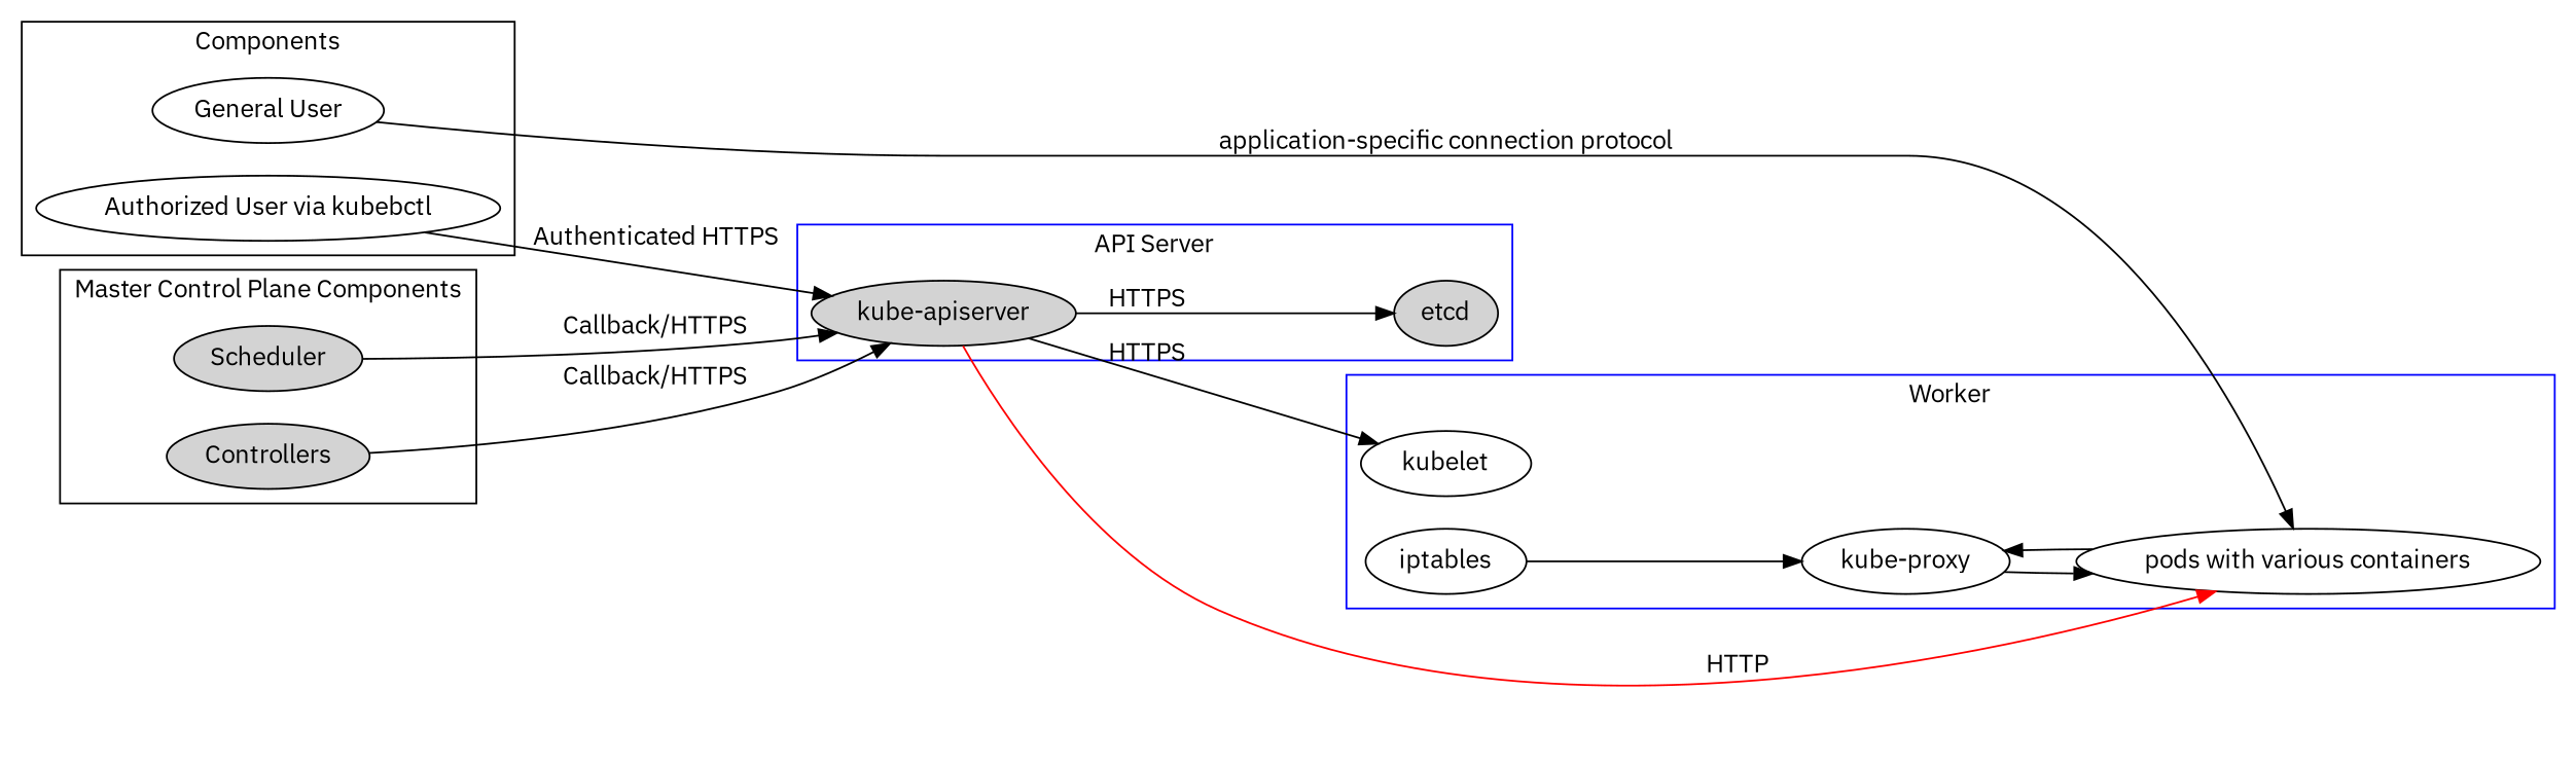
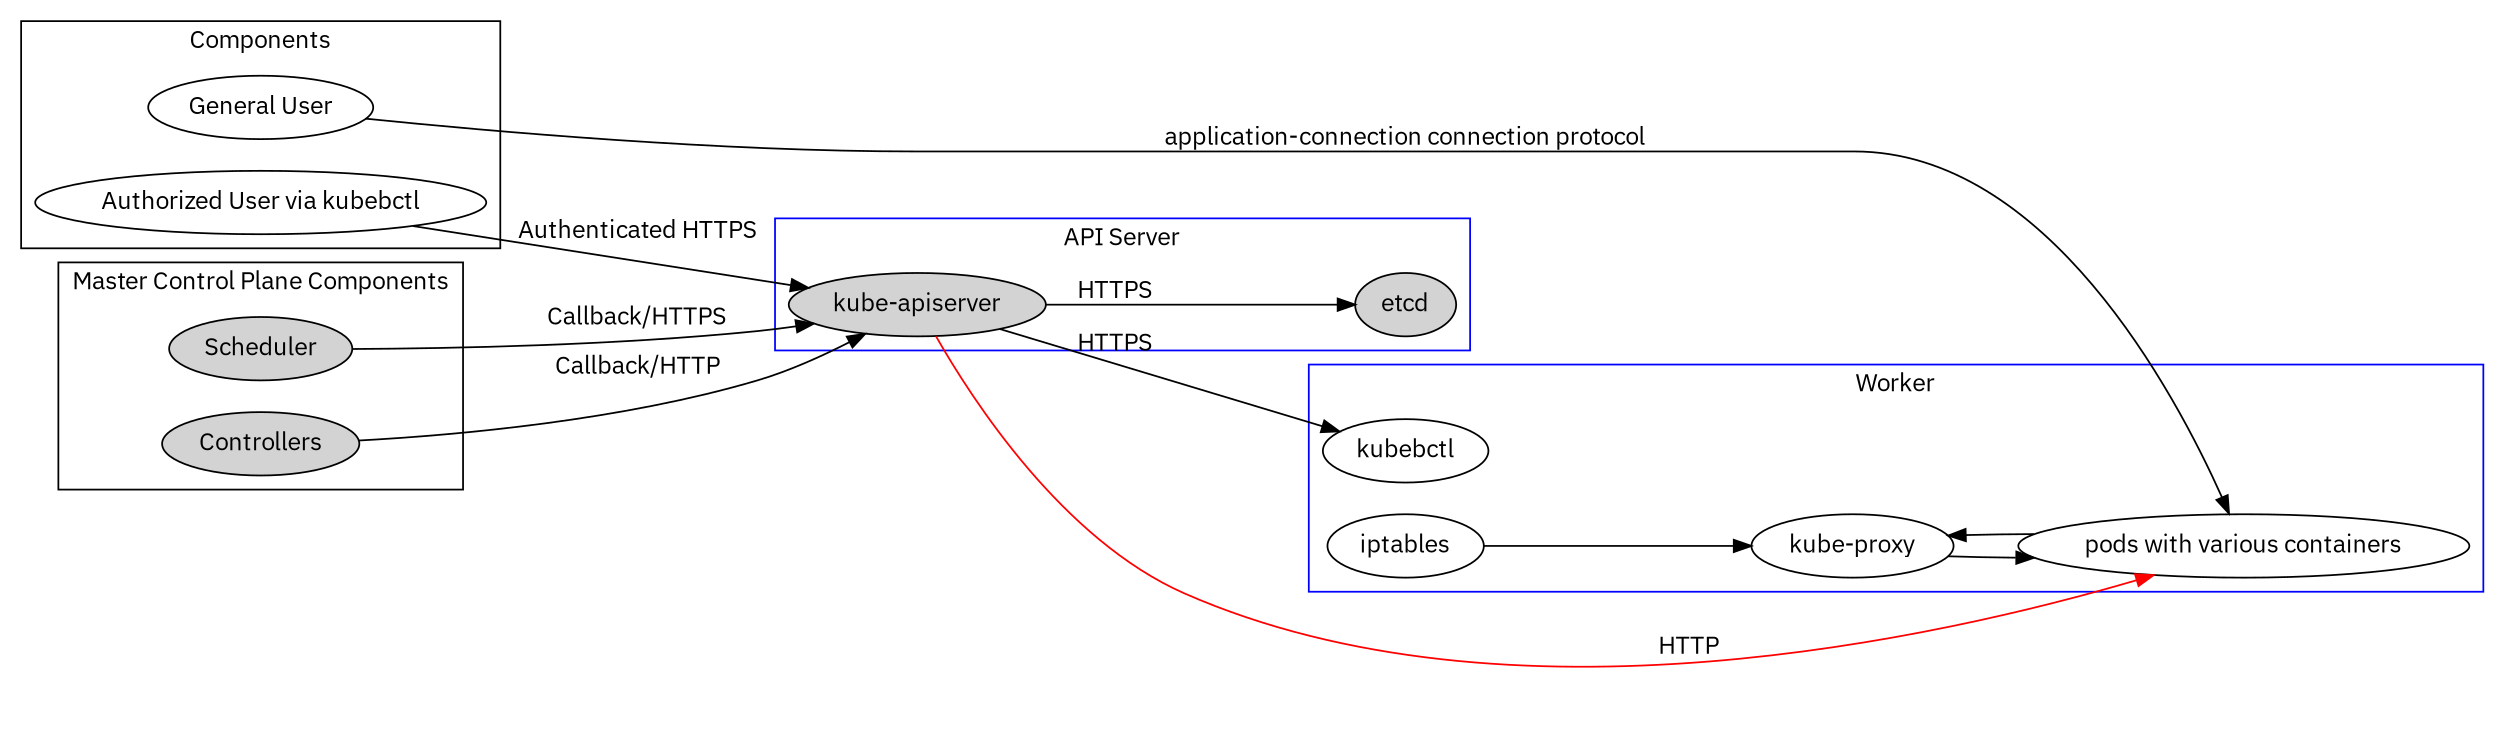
  digraph {
    fontname="IBM Plex Sans"
    rankdir=LR
    node [fontname="IBM Plex Sans"]
    edge [fontname="IBM Plex Sans"]
    n1 [label=etcd style=filled]
    n2 [label="kube-apiserver" style=filled]
    n3 [label=Scheduler style=filled]
    n4 [label=Controllers style=filled]
-   kubelet
+   kubelet [label=kubebctl]
    n6 [label="kube-proxy"]
    iptables
    n8 [label="pods with various containers"]
    n9 [label="Authorized User via kubebctl"]
    n10 [label="General User"]
    subgraph cluster_1 {
      color=blue
      label="API Server"
      n1
      n2
    }
    subgraph cluster_2 {
      color=green
      label="API Server Data Layer"
    }
    subgraph cluster_3 {
      color=black
      label="Master Control Plane Components"
      n3
      n4
    }
    subgraph cluster_4 {
      color=blue
      label=Worker
      kubelet
      n6
      iptables
      n8
    }
    subgraph cluster_5 {
      label=Components
      n9
      n10
    }
    n2 -> n1 [label=HTTPS]
    n2 -> kubelet [label=HTTPS]
    n2 -> n8 [color=red label=HTTP]
    n3 -> n2 [label="Callback/HTTPS"]
-   n4 -> n2 [label="Callback/HTTPS"]
+   n4 -> n2 [label="Callback/HTTP"]
    n6 -> n8
    iptables -> n6
    n8 -> n6
    n9 -> n2 [label="Authenticated HTTPS"]
-   n10 -> n8 [label="application-specific connection protocol"]
+   n10 -> n8 [label="application-connection connection protocol"]
  }
